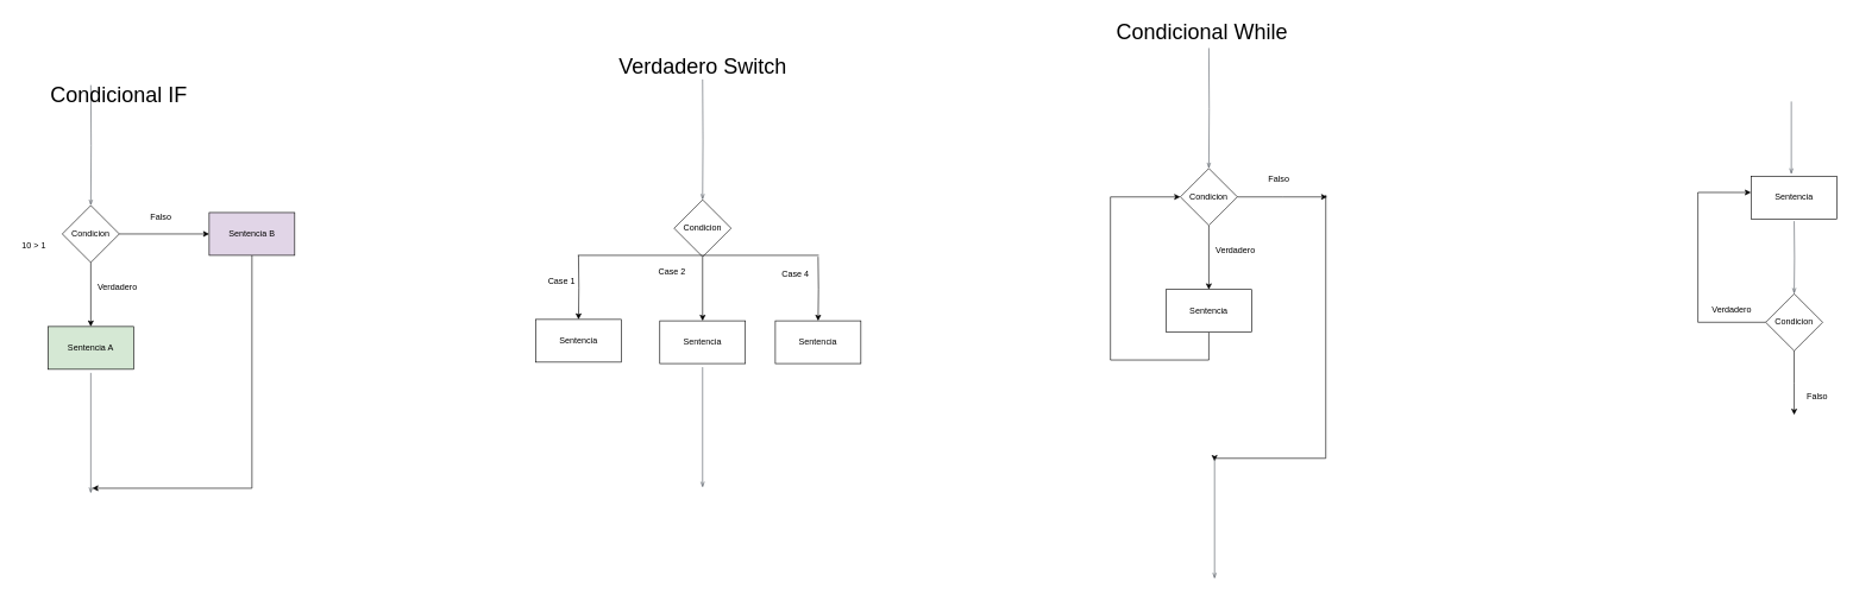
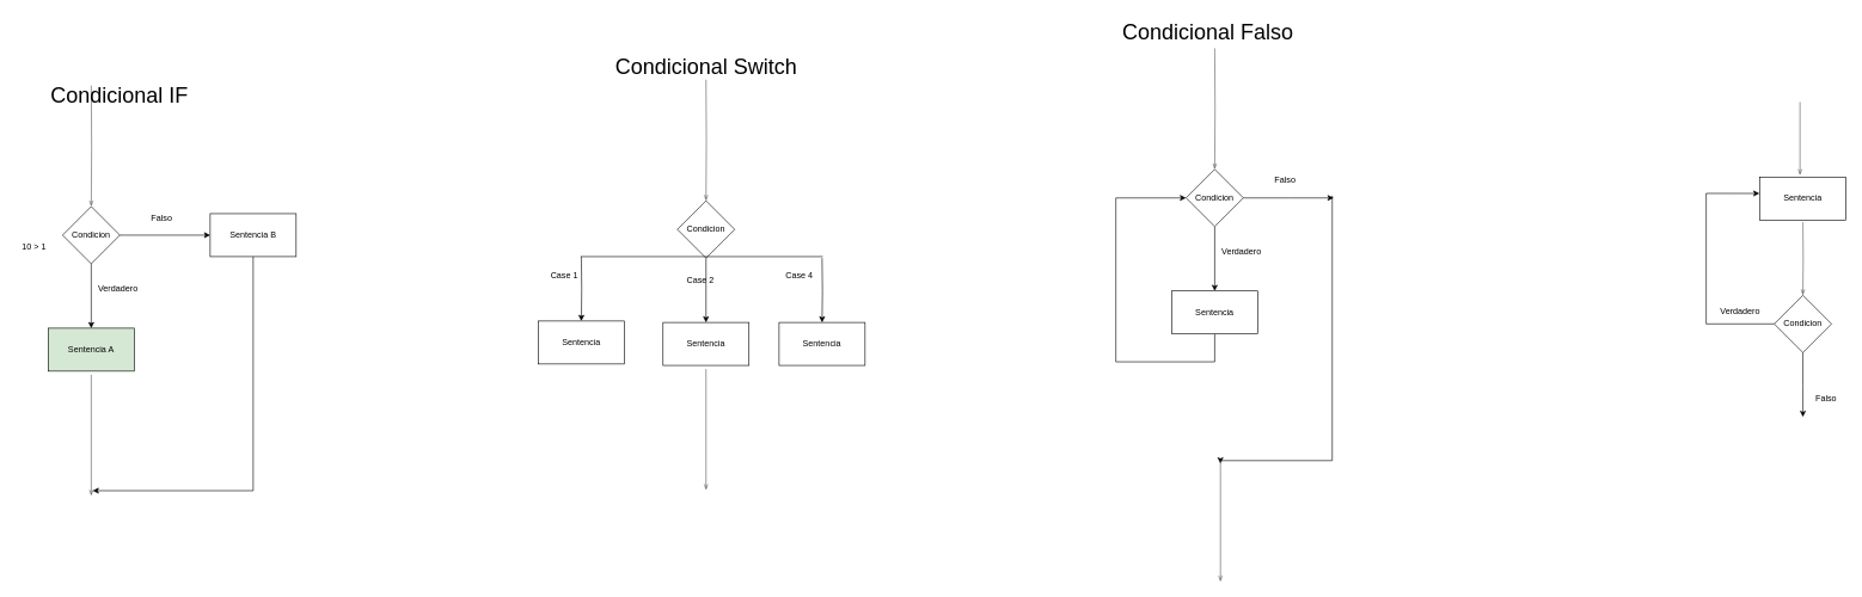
  <mxCell id="0" />
  <mxCell id="1" parent="0" />
  <mxCell id="2" value="" style="edgeStyle=orthogonalEdgeStyle;rounded=0;orthogonalLoop=1;jettySize=auto;html=1;" edge="1" parent="1" source="4" target="6"><mxGeometry relative="1" as="geometry" /></mxCell>
  <mxCell id="3" value="" style="edgeStyle=orthogonalEdgeStyle;rounded=0;orthogonalLoop=1;jettySize=auto;html=1;" edge="1" parent="1" source="4" target="7"><mxGeometry relative="1" as="geometry" /></mxCell>
  <mxCell id="4" value="Condicion" style="rhombus;whiteSpace=wrap;html=1;" vertex="1" parent="1"><mxGeometry x="86" y="288" width="80" height="80" as="geometry" /></mxCell>
  <mxCell id="5" style="edgeStyle=orthogonalEdgeStyle;rounded=0;orthogonalLoop=1;jettySize=auto;html=1;" edge="1" parent="1" source="6"><mxGeometry relative="1" as="geometry"><mxPoint x="128" y="685" as="targetPoint" /><Array as="points"><mxPoint x="352" y="685" /><mxPoint x="142" y="685" /></Array></mxGeometry></mxCell>
- <mxCell id="6" value="Sentencia B" style="whiteSpace=wrap;html=1;fillColor=#e1d5e7;" vertex="1" parent="1"><mxGeometry x="292" y="298" width="120" height="60" as="geometry" /></mxCell>
+ <mxCell id="6" value="Sentencia B" style="whiteSpace=wrap;html=1;" vertex="1" parent="1"><mxGeometry x="292" y="298" width="120" height="60" as="geometry" /></mxCell>
  <mxCell id="7" value="Sentencia A" style="whiteSpace=wrap;html=1;fillColor=#d5e8d4;" vertex="1" parent="1"><mxGeometry x="66" y="458" width="120" height="60" as="geometry" /></mxCell>
  <mxCell id="8" value="Verdadero" style="text;html=1;align=center;verticalAlign=middle;resizable=0;points=[];autosize=1;strokeColor=none;fillColor=none;" vertex="1" parent="1"><mxGeometry x="126" y="390" width="73" height="26" as="geometry" /></mxCell>
  <mxCell id="9" value="Falso" style="text;html=1;align=center;verticalAlign=middle;resizable=0;points=[];autosize=1;strokeColor=none;fillColor=none;" vertex="1" parent="1"><mxGeometry x="200" y="291" width="47" height="26" as="geometry" /></mxCell>
  <mxCell id="10" value="" style="edgeStyle=orthogonalEdgeStyle;html=1;endArrow=openThin;elbow=vertical;startArrow=none;endFill=0;strokeColor=#545B64;rounded=0;entryX=0.5;entryY=0;entryDx=0;entryDy=0;" edge="1" parent="1" target="4"><mxGeometry width="100" relative="1" as="geometry"><mxPoint x="126" y="119" as="sourcePoint" /><mxPoint x="178" y="165" as="targetPoint" /></mxGeometry></mxCell>
  <mxCell id="11" value="" style="edgeStyle=orthogonalEdgeStyle;html=1;endArrow=openThin;elbow=vertical;startArrow=none;endFill=0;strokeColor=#545B64;rounded=0;entryX=0.5;entryY=0;entryDx=0;entryDy=0;" edge="1" parent="1"><mxGeometry width="100" relative="1" as="geometry"><mxPoint x="126" y="523" as="sourcePoint" /><mxPoint x="126" y="692" as="targetPoint" /></mxGeometry></mxCell>
  <mxCell id="12" value="Condicional IF" style="text;html=1;align=center;verticalAlign=middle;resizable=0;points=[];autosize=1;strokeColor=none;fillColor=none;fontSize=30;" vertex="1" parent="1"><mxGeometry x="60" y="109" width="210" height="48" as="geometry" /></mxCell>
- <mxCell id="13" value="Verdadero Switch" style="text;html=1;align=center;verticalAlign=middle;resizable=0;points=[];autosize=1;strokeColor=none;fillColor=none;fontSize=30;" vertex="1" parent="1"><mxGeometry x="848.5" y="69" width="271" height="48" as="geometry" /></mxCell>
+ <mxCell id="13" value="Condicional Switch" style="text;html=1;align=center;verticalAlign=middle;resizable=0;points=[];autosize=1;strokeColor=none;fillColor=none;fontSize=30;" vertex="1" parent="1"><mxGeometry x="848.5" y="69" width="271" height="48" as="geometry" /></mxCell>
  <mxCell id="14" value="" style="edgeStyle=orthogonalEdgeStyle;rounded=0;orthogonalLoop=1;jettySize=auto;html=1;" edge="1" parent="1" source="15" target="16"><mxGeometry relative="1" as="geometry" /></mxCell>
  <mxCell id="15" value="Condicion" style="rhombus;whiteSpace=wrap;html=1;" vertex="1" parent="1"><mxGeometry x="944" y="280" width="80" height="80" as="geometry" /></mxCell>
  <mxCell id="16" value="Sentencia" style="whiteSpace=wrap;html=1;" vertex="1" parent="1"><mxGeometry x="924" y="450" width="120" height="60" as="geometry" /></mxCell>
  <mxCell id="17" value="" style="edgeStyle=orthogonalEdgeStyle;html=1;endArrow=openThin;elbow=vertical;startArrow=none;endFill=0;strokeColor=#545B64;rounded=0;entryX=0.5;entryY=0;entryDx=0;entryDy=0;" edge="1" parent="1" target="15"><mxGeometry width="100" relative="1" as="geometry"><mxPoint x="984" y="111" as="sourcePoint" /><mxPoint x="1036" y="157" as="targetPoint" /></mxGeometry></mxCell>
  <mxCell id="18" value="" style="edgeStyle=orthogonalEdgeStyle;html=1;endArrow=openThin;elbow=vertical;startArrow=none;endFill=0;strokeColor=#545B64;rounded=0;entryX=0.5;entryY=0;entryDx=0;entryDy=0;" edge="1" parent="1"><mxGeometry width="100" relative="1" as="geometry"><mxPoint x="984" y="515" as="sourcePoint" /><mxPoint x="984" y="684" as="targetPoint" /></mxGeometry></mxCell>
  <mxCell id="19" value="" style="edgeStyle=orthogonalEdgeStyle;rounded=0;orthogonalLoop=1;jettySize=auto;html=1;" edge="1" parent="1" target="20"><mxGeometry relative="1" as="geometry"><mxPoint x="1146" y="360" as="sourcePoint" /></mxGeometry></mxCell>
  <mxCell id="20" value="Sentencia" style="whiteSpace=wrap;html=1;" vertex="1" parent="1"><mxGeometry x="1086" y="450" width="120" height="60" as="geometry" /></mxCell>
  <mxCell id="21" value="" style="edgeStyle=orthogonalEdgeStyle;rounded=0;orthogonalLoop=1;jettySize=auto;html=1;" edge="1" parent="1" target="22"><mxGeometry relative="1" as="geometry"><mxPoint x="810" y="358" as="sourcePoint" /></mxGeometry></mxCell>
  <mxCell id="22" value="Sentencia" style="whiteSpace=wrap;html=1;" vertex="1" parent="1"><mxGeometry x="750" y="448" width="120" height="60" as="geometry" /></mxCell>
  <mxCell id="23" value="" style="line;strokeWidth=1;rotatable=0;dashed=0;labelPosition=right;align=left;verticalAlign=middle;spacingTop=0;spacingLeft=6;points=[];portConstraint=eastwest;" vertex="1" parent="1"><mxGeometry x="809" y="353" width="338" height="10" as="geometry" /></mxCell>
- <mxCell id="24" value="Case 1" style="text;html=1;align=center;verticalAlign=middle;resizable=0;points=[];autosize=1;strokeColor=none;fillColor=none;" vertex="1" parent="1"><mxGeometry x="758" y="382" width="56" height="26" as="geometry" /></mxCell>
- <mxCell id="25" value="Case 2" style="text;html=1;align=center;verticalAlign=middle;resizable=0;points=[];autosize=1;strokeColor=none;fillColor=none;" vertex="1" parent="1"><mxGeometry x="913" y="369" width="56" height="26" as="geometry" /></mxCell>
+ <mxCell id="24" value="Case 1" style="text;html=1;align=center;verticalAlign=middle;resizable=0;points=[];autosize=1;strokeColor=none;fillColor=none;" vertex="1" parent="1"><mxGeometry x="758" y="372" width="56" height="26" as="geometry" /></mxCell>
+ <mxCell id="25" value="Case 2" style="text;html=1;align=center;verticalAlign=middle;resizable=0;points=[];autosize=1;strokeColor=none;fillColor=none;" vertex="1" parent="1"><mxGeometry x="948" y="379" width="56" height="26" as="geometry" /></mxCell>
  <mxCell id="26" value="Case 4" style="text;html=1;align=center;verticalAlign=middle;resizable=0;points=[];autosize=1;strokeColor=none;fillColor=none;" vertex="1" parent="1"><mxGeometry x="1086" y="372" width="56" height="26" as="geometry" /></mxCell>
- <mxCell id="27" value="Condicional While" style="text;html=1;align=center;verticalAlign=middle;resizable=0;points=[];autosize=1;strokeColor=none;fillColor=none;fontSize=30;" vertex="1" parent="1"><mxGeometry x="1555" y="20" width="258" height="48" as="geometry" /></mxCell>
+ <mxCell id="27" value="Condicional Falso" style="text;html=1;align=center;verticalAlign=middle;resizable=0;points=[];autosize=1;strokeColor=none;fillColor=none;fontSize=30;" vertex="1" parent="1"><mxGeometry x="1555" y="20" width="258" height="48" as="geometry" /></mxCell>
  <mxCell id="28" value="" style="edgeStyle=orthogonalEdgeStyle;rounded=0;orthogonalLoop=1;jettySize=auto;html=1;" edge="1" parent="1" source="30"><mxGeometry relative="1" as="geometry"><mxPoint x="1860" y="276" as="targetPoint" /></mxGeometry></mxCell>
  <mxCell id="29" value="" style="edgeStyle=orthogonalEdgeStyle;rounded=0;orthogonalLoop=1;jettySize=auto;html=1;" edge="1" parent="1" source="30" target="33"><mxGeometry relative="1" as="geometry" /></mxCell>
  <mxCell id="30" value="Condicion" style="rhombus;whiteSpace=wrap;html=1;" vertex="1" parent="1"><mxGeometry x="1654" y="236" width="80" height="80" as="geometry" /></mxCell>
  <mxCell id="31" style="edgeStyle=orthogonalEdgeStyle;rounded=0;orthogonalLoop=1;jettySize=auto;html=1;" edge="1" parent="1"><mxGeometry relative="1" as="geometry"><mxPoint x="1702" y="647" as="targetPoint" /><Array as="points"><mxPoint x="1858" y="643" /></Array><mxPoint x="1858" y="273" as="sourcePoint" /></mxGeometry></mxCell>
  <mxCell id="32" style="edgeStyle=orthogonalEdgeStyle;rounded=0;orthogonalLoop=1;jettySize=auto;html=1;entryX=0;entryY=0.5;entryDx=0;entryDy=0;" edge="1" parent="1" source="33" target="30"><mxGeometry relative="1" as="geometry"><Array as="points"><mxPoint x="1694" y="505" /><mxPoint x="1556" y="505" /><mxPoint x="1556" y="276" /></Array></mxGeometry></mxCell>
  <mxCell id="33" value="Sentencia" style="whiteSpace=wrap;html=1;" vertex="1" parent="1"><mxGeometry x="1634" y="406" width="120" height="60" as="geometry" /></mxCell>
  <mxCell id="34" value="Verdadero" style="text;html=1;align=center;verticalAlign=middle;resizable=0;points=[];autosize=1;strokeColor=none;fillColor=none;" vertex="1" parent="1"><mxGeometry x="1694" y="338" width="73" height="26" as="geometry" /></mxCell>
  <mxCell id="35" value="Falso" style="text;html=1;align=center;verticalAlign=middle;resizable=0;points=[];autosize=1;strokeColor=none;fillColor=none;" vertex="1" parent="1"><mxGeometry x="1768" y="239" width="47" height="26" as="geometry" /></mxCell>
  <mxCell id="36" value="" style="edgeStyle=orthogonalEdgeStyle;html=1;endArrow=openThin;elbow=vertical;startArrow=none;endFill=0;strokeColor=#545B64;rounded=0;entryX=0.5;entryY=0;entryDx=0;entryDy=0;" edge="1" parent="1" target="30"><mxGeometry width="100" relative="1" as="geometry"><mxPoint x="1694" y="67" as="sourcePoint" /><mxPoint x="1746" y="113" as="targetPoint" /></mxGeometry></mxCell>
  <mxCell id="37" value="" style="edgeStyle=orthogonalEdgeStyle;html=1;endArrow=openThin;elbow=vertical;startArrow=none;endFill=0;strokeColor=#545B64;rounded=0;entryX=0.5;entryY=0;entryDx=0;entryDy=0;" edge="1" parent="1"><mxGeometry width="100" relative="1" as="geometry"><mxPoint x="1702" y="643" as="sourcePoint" /><mxPoint x="1702" y="812" as="targetPoint" /></mxGeometry></mxCell>
  <mxCell id="38" value="" style="edgeStyle=orthogonalEdgeStyle;rounded=0;orthogonalLoop=1;jettySize=auto;html=1;" edge="1" parent="1" source="39"><mxGeometry relative="1" as="geometry"><mxPoint x="2514.89" y="582" as="targetPoint" /></mxGeometry></mxCell>
  <mxCell id="39" value="Condicion" style="rhombus;whiteSpace=wrap;html=1;" vertex="1" parent="1"><mxGeometry x="2474.89" y="412" width="80" height="80" as="geometry" /></mxCell>
  <mxCell id="40" value="Falso" style="text;html=1;align=center;verticalAlign=middle;resizable=0;points=[];autosize=1;strokeColor=none;fillColor=none;" vertex="1" parent="1"><mxGeometry x="2523.89" y="544" width="47" height="26" as="geometry" /></mxCell>
  <mxCell id="41" value="" style="edgeStyle=orthogonalEdgeStyle;html=1;endArrow=openThin;elbow=vertical;startArrow=none;endFill=0;strokeColor=#545B64;rounded=0;entryX=0.5;entryY=0;entryDx=0;entryDy=0;" edge="1" parent="1" target="39"><mxGeometry width="100" relative="1" as="geometry"><mxPoint x="2514.89" y="310" as="sourcePoint" /><mxPoint x="2566.89" y="289" as="targetPoint" /></mxGeometry></mxCell>
  <mxCell id="42" value="Sentencia" style="whiteSpace=wrap;html=1;" vertex="1" parent="1"><mxGeometry x="2454.89" y="247" width="120" height="60" as="geometry" /></mxCell>
  <mxCell id="43" value="" style="edgeStyle=orthogonalEdgeStyle;html=1;endArrow=openThin;elbow=vertical;startArrow=none;endFill=0;strokeColor=#545B64;rounded=0;entryX=0.5;entryY=0;entryDx=0;entryDy=0;" edge="1" parent="1"><mxGeometry width="100" relative="1" as="geometry"><mxPoint x="2510.89" y="142" as="sourcePoint" /><mxPoint x="2510.89" y="244" as="targetPoint" /></mxGeometry></mxCell>
  <mxCell id="44" style="edgeStyle=orthogonalEdgeStyle;rounded=0;orthogonalLoop=1;jettySize=auto;html=1;entryX=-0.005;entryY=0.379;entryDx=0;entryDy=0;entryPerimeter=0;" edge="1" parent="1" source="39" target="42"><mxGeometry relative="1" as="geometry"><Array as="points"><mxPoint x="2379.89" y="452" /><mxPoint x="2379.89" y="270" /></Array></mxGeometry></mxCell>
  <mxCell id="45" value="Verdadero" style="text;html=1;align=center;verticalAlign=middle;resizable=0;points=[];autosize=1;strokeColor=none;fillColor=none;" vertex="1" parent="1"><mxGeometry x="2390.89" y="422" width="73" height="26" as="geometry" /></mxCell>
  <mxCell id="46" value="10 &amp;gt; 1" style="text;html=1;align=center;verticalAlign=middle;resizable=0;points=[];autosize=1;strokeColor=none;fillColor=none;" vertex="1" parent="1"><mxGeometry x="20" y="332" width="52" height="26" as="geometry" /></mxCell>
